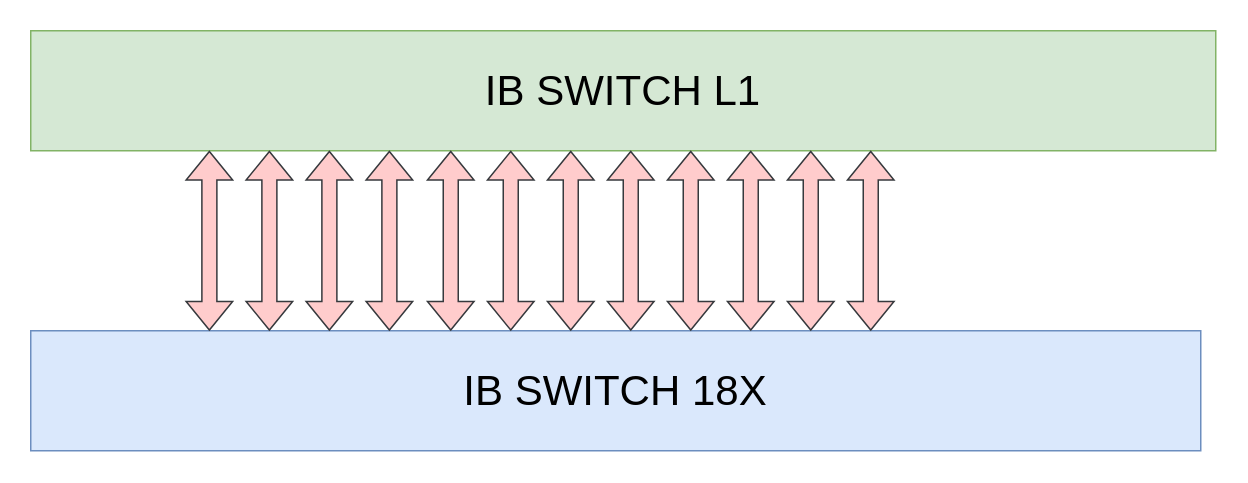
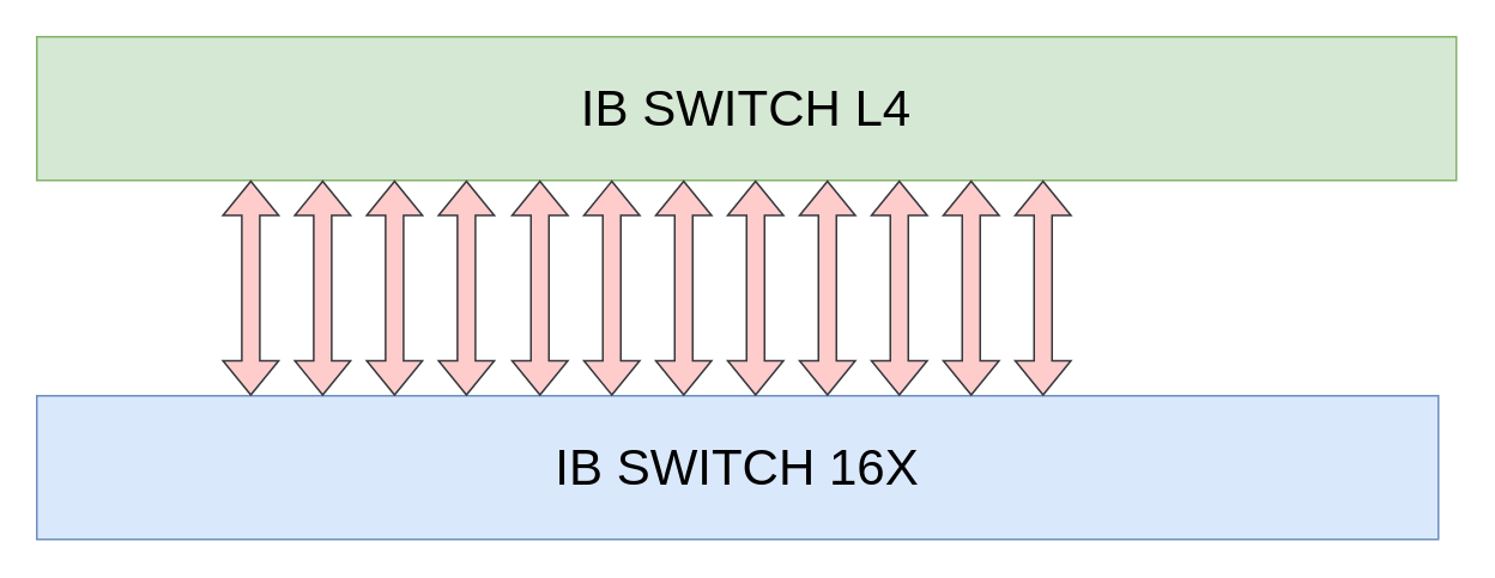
  <mxCell id="0" />
  <mxCell id="1" parent="0" />
- <mxCell id="2" value="&lt;font style=&quot;font-size: 28px;&quot;&gt;IB SWITCH L1&lt;br&gt;&lt;/font&gt;" style="rounded=0;whiteSpace=wrap;html=1;fillColor=#d5e8d4;strokeColor=#82b366;" vertex="1" parent="1"><mxGeometry y="20" width="790" height="80" as="geometry" x="20" /></mxCell>
- <mxCell id="3" value="&lt;font style=&quot;font-size: 28px;&quot;&gt;IB SWITCH 18X&lt;br&gt;&lt;/font&gt;" style="rounded=0;whiteSpace=wrap;html=1;fillColor=#dae8fc;strokeColor=#6c8ebf;" vertex="1" parent="1"><mxGeometry y="220" width="780" height="80" as="geometry" x="20" /></mxCell>
+ <mxCell id="2" value="&lt;font style=&quot;font-size: 28px;&quot;&gt;IB SWITCH L4&lt;br&gt;&lt;/font&gt;" style="rounded=0;whiteSpace=wrap;html=1;fillColor=#d5e8d4;strokeColor=#82b366;" vertex="1" parent="1"><mxGeometry y="20" width="790" height="80" as="geometry" x="20" /></mxCell>
+ <mxCell id="3" value="&lt;font style=&quot;font-size: 28px;&quot;&gt;IB SWITCH 16X&lt;br&gt;&lt;/font&gt;" style="rounded=0;whiteSpace=wrap;html=1;fillColor=#dae8fc;strokeColor=#6c8ebf;" vertex="1" parent="1"><mxGeometry y="220" width="780" height="80" as="geometry" x="20" /></mxCell>
  <mxCell id="4" value="" style="shape=flexArrow;endArrow=classic;startArrow=classic;html=1;rounded=0;entryX=0.5;entryY=1;entryDx=0;entryDy=0;exitX=0.131;exitY=0;exitDx=0;exitDy=0;exitPerimeter=0;fillColor=#ffcccc;strokeColor=#36393d;" edge="1" parent="1"><mxGeometry width="100" height="100" relative="1" as="geometry"><mxPoint x="300" y="220" as="sourcePoint" /><mxPoint x="300" y="100" as="targetPoint" /></mxGeometry></mxCell>
  <mxCell id="5" value="" style="shape=flexArrow;endArrow=classic;startArrow=classic;html=1;rounded=0;entryX=0.5;entryY=1;entryDx=0;entryDy=0;exitX=0.131;exitY=0;exitDx=0;exitDy=0;exitPerimeter=0;fillColor=#ffcccc;strokeColor=#36393d;" edge="1" parent="1"><mxGeometry width="100" height="100" relative="1" as="geometry"><mxPoint x="340" y="220" as="sourcePoint" /><mxPoint x="340" y="100" as="targetPoint" /></mxGeometry></mxCell>
  <mxCell id="6" value="" style="shape=flexArrow;endArrow=classic;startArrow=classic;html=1;rounded=0;entryX=0.5;entryY=1;entryDx=0;entryDy=0;exitX=0.131;exitY=0;exitDx=0;exitDy=0;exitPerimeter=0;fillColor=#ffcccc;strokeColor=#36393d;" edge="1" parent="1"><mxGeometry width="100" height="100" relative="1" as="geometry"><mxPoint x="380" y="220" as="sourcePoint" /><mxPoint x="380" y="100" as="targetPoint" /></mxGeometry></mxCell>
  <mxCell id="7" value="" style="shape=flexArrow;endArrow=classic;startArrow=classic;html=1;rounded=0;entryX=0.5;entryY=1;entryDx=0;entryDy=0;exitX=0.131;exitY=0;exitDx=0;exitDy=0;exitPerimeter=0;fillColor=#ffcccc;strokeColor=#36393d;" edge="1" parent="1"><mxGeometry width="100" height="100" relative="1" as="geometry"><mxPoint x="420" y="220" as="sourcePoint" /><mxPoint x="420" y="100" as="targetPoint" /></mxGeometry></mxCell>
  <mxCell id="8" value="" style="shape=flexArrow;endArrow=classic;startArrow=classic;html=1;rounded=0;entryX=0.5;entryY=1;entryDx=0;entryDy=0;exitX=0.131;exitY=0;exitDx=0;exitDy=0;exitPerimeter=0;fillColor=#ffcccc;strokeColor=#36393d;" edge="1" parent="1"><mxGeometry width="100" height="100" relative="1" as="geometry"><mxPoint x="139.09" y="220" as="sourcePoint" /><mxPoint x="139.09" y="100" as="targetPoint" /></mxGeometry></mxCell>
  <mxCell id="9" value="" style="shape=flexArrow;endArrow=classic;startArrow=classic;html=1;rounded=0;entryX=0.5;entryY=1;entryDx=0;entryDy=0;exitX=0.131;exitY=0;exitDx=0;exitDy=0;exitPerimeter=0;fillColor=#ffcccc;strokeColor=#36393d;" edge="1" parent="1"><mxGeometry width="100" height="100" relative="1" as="geometry"><mxPoint x="179.09" y="220" as="sourcePoint" /><mxPoint x="179.09" y="100" as="targetPoint" /></mxGeometry></mxCell>
  <mxCell id="10" value="" style="shape=flexArrow;endArrow=classic;startArrow=classic;html=1;rounded=0;entryX=0.5;entryY=1;entryDx=0;entryDy=0;exitX=0.131;exitY=0;exitDx=0;exitDy=0;exitPerimeter=0;fillColor=#ffcccc;strokeColor=#36393d;" edge="1" parent="1"><mxGeometry width="100" height="100" relative="1" as="geometry"><mxPoint x="219.09" y="220" as="sourcePoint" /><mxPoint x="219.09" y="100" as="targetPoint" /></mxGeometry></mxCell>
  <mxCell id="11" value="" style="shape=flexArrow;endArrow=classic;startArrow=classic;html=1;rounded=0;entryX=0.5;entryY=1;entryDx=0;entryDy=0;exitX=0.131;exitY=0;exitDx=0;exitDy=0;exitPerimeter=0;fillColor=#ffcccc;strokeColor=#36393d;" edge="1" parent="1"><mxGeometry width="100" height="100" relative="1" as="geometry"><mxPoint x="259.09" y="220" as="sourcePoint" /><mxPoint x="259.09" y="100" as="targetPoint" /></mxGeometry></mxCell>
  <mxCell id="12" value="" style="shape=flexArrow;endArrow=classic;startArrow=classic;html=1;rounded=0;entryX=0.5;entryY=1;entryDx=0;entryDy=0;exitX=0.131;exitY=0;exitDx=0;exitDy=0;exitPerimeter=0;fillColor=#ffcccc;strokeColor=#36393d;" edge="1" parent="1"><mxGeometry width="100" height="100" relative="1" as="geometry"><mxPoint x="460" y="220" as="sourcePoint" /><mxPoint x="460" y="100" as="targetPoint" /></mxGeometry></mxCell>
  <mxCell id="13" value="" style="shape=flexArrow;endArrow=classic;startArrow=classic;html=1;rounded=0;entryX=0.5;entryY=1;entryDx=0;entryDy=0;exitX=0.131;exitY=0;exitDx=0;exitDy=0;exitPerimeter=0;fillColor=#ffcccc;strokeColor=#36393d;" edge="1" parent="1"><mxGeometry width="100" height="100" relative="1" as="geometry"><mxPoint x="500" y="220" as="sourcePoint" /><mxPoint x="500" y="100" as="targetPoint" /></mxGeometry></mxCell>
  <mxCell id="14" value="" style="shape=flexArrow;endArrow=classic;startArrow=classic;html=1;rounded=0;entryX=0.5;entryY=1;entryDx=0;entryDy=0;exitX=0.131;exitY=0;exitDx=0;exitDy=0;exitPerimeter=0;fillColor=#ffcccc;strokeColor=#36393d;" edge="1" parent="1"><mxGeometry width="100" height="100" relative="1" as="geometry"><mxPoint x="540" y="220" as="sourcePoint" /><mxPoint x="540" y="100" as="targetPoint" /></mxGeometry></mxCell>
  <mxCell id="15" value="" style="shape=flexArrow;endArrow=classic;startArrow=classic;html=1;rounded=0;entryX=0.5;entryY=1;entryDx=0;entryDy=0;exitX=0.131;exitY=0;exitDx=0;exitDy=0;exitPerimeter=0;fillColor=#ffcccc;strokeColor=#36393d;" edge="1" parent="1"><mxGeometry width="100" height="100" relative="1" as="geometry"><mxPoint x="580" y="220" as="sourcePoint" /><mxPoint x="580" y="100" as="targetPoint" /></mxGeometry></mxCell>
